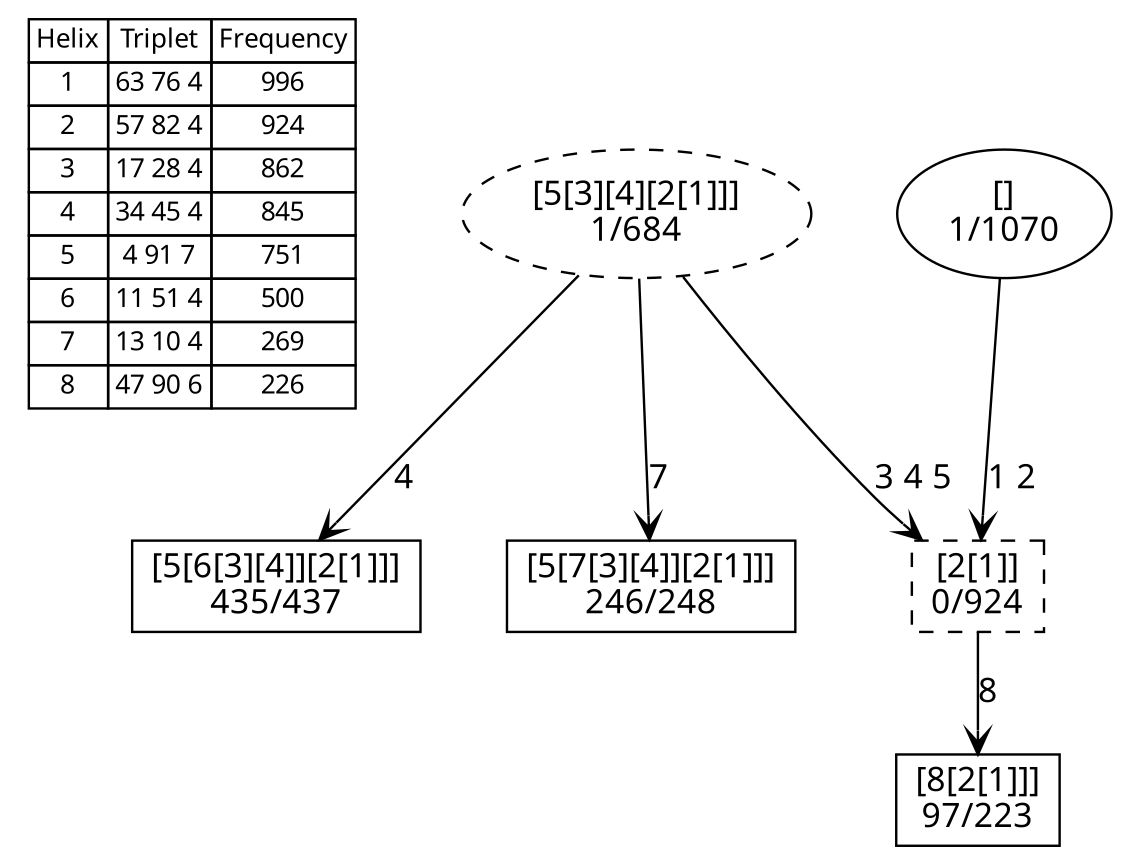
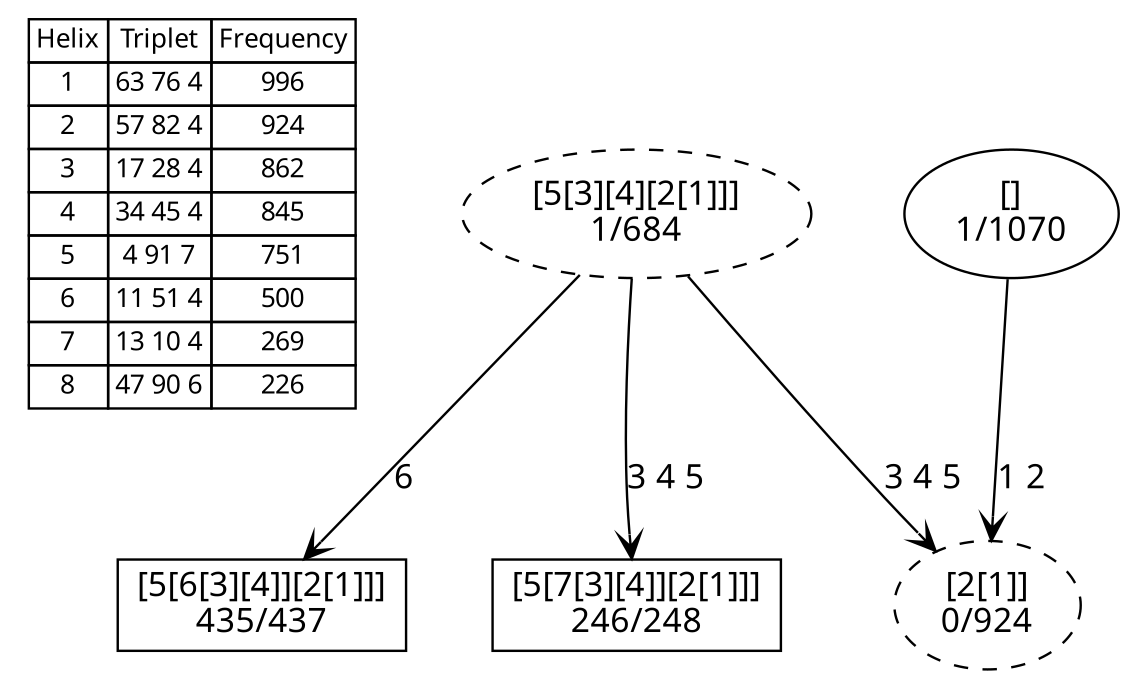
  digraph {
    fontname="Noto Sans"
    nodesep=0.5
    node [fontname="Noto Sans"]
    edge [arrowhead=vee fontname="Noto Sans"]
    n1 [fontsize=11 label=< <table border="0" cellborder="1" cellspacing="0"><tr><td>Helix</td><td>Triplet</td><td>Frequency</td></tr> <tr><td>1</td><td>63 76 4</td><td>996</td></tr> <tr><td>2</td><td>57 82 4</td><td>924</td></tr> <tr><td>3</td><td>17 28 4</td><td>862</td></tr> <tr><td>4</td><td>34 45 4</td><td>845</td></tr> <tr><td>5</td><td>4 91 7</td><td>751</td></tr> <tr><td>6</td><td>11 51 4</td><td>500</td></tr> <tr><td>7</td><td>13 10 4</td><td>269</td></tr> <tr><td>8</td><td>47 90 6</td><td>226</td></tr> </table>> shape=plaintext]
    n2 [label="[5[6[3][4]][2[1]]]\n435/437" shape=box]
    n3 [label="[5[7[3][4]][2[1]]]\n246/248" shape=box]
-   n4 [label="[8[2[1]]]\n97/223" shape=box]
    n5 [label="[5[3][4][2[1]]]\n1/684" style=dashed]
-   n6 [label="[2[1]]\n0/924" style=dashed shape=box]
+   n6 [label="[2[1]]\n0/924" style=dashed]
    n7 [label="[]\n1/1070"]
-   n5 -> n2 [label="4 "]
-   n5 -> n3 [label="7 "]
+   n5 -> n2 [label="6 "]
+   n5 -> n3 [label="3 4 5 "]
    n5 -> n6 [label="3 4 5 "]
-   n6 -> n4 [label="8 "]
    n7 -> n6 [label="1 2 "]
  }
